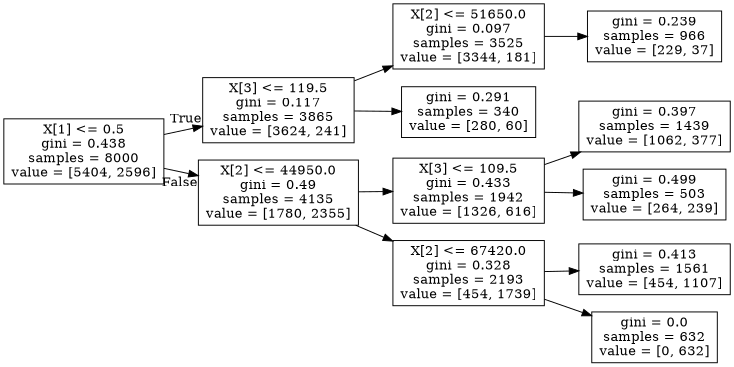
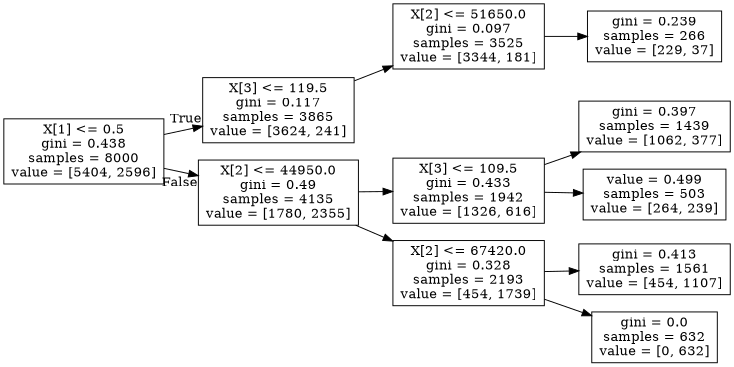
  digraph {
    rankdir=LR
    node [shape=box]
    n1 [label="X[1] <= 0.5\ngini = 0.438\nsamples = 8000\nvalue = [5404, 2596]"]
    n2 [label="X[3] <= 119.5\ngini = 0.117\nsamples = 3865\nvalue = [3624, 241]"]
    n3 [label="X[2] <= 44950.0\ngini = 0.49\nsamples = 4135\nvalue = [1780, 2355]"]
    n4 [label="X[2] <= 51650.0\ngini = 0.097\nsamples = 3525\nvalue = [3344, 181]"]
-   n5 [label="gini = 0.291\nsamples = 340\nvalue = [280, 60]"]
    n6 [label="X[3] <= 109.5\ngini = 0.433\nsamples = 1942\nvalue = [1326, 616]"]
    n7 [label="X[2] <= 67420.0\ngini = 0.328\nsamples = 2193\nvalue = [454, 1739]"]
-   n8 [label="gini = 0.239\nsamples = 966\nvalue = [229, 37]"]
+   n8 [label="gini = 0.239\nsamples = 266\nvalue = [229, 37]"]
    n9 [label="gini = 0.397\nsamples = 1439\nvalue = [1062, 377]"]
-   n10 [label="gini = 0.499\nsamples = 503\nvalue = [264, 239]"]
+   n10 [label="value = 0.499\nsamples = 503\nvalue = [264, 239]"]
    n11 [label="gini = 0.413\nsamples = 1561\nvalue = [454, 1107]"]
    n12 [label="gini = 0.0\nsamples = 632\nvalue = [0, 632]"]
    n1 -> n2 [headlabel=True labelangle=45 labeldistance=2.5]
    n1 -> n3 [headlabel=False labelangle=-45 labeldistance=2.5]
    n2 -> n4
-   n2 -> n5
    n3 -> n6
    n3 -> n7
    n4 -> n8
    n6 -> n9
    n6 -> n10
    n7 -> n11
    n7 -> n12
  }
